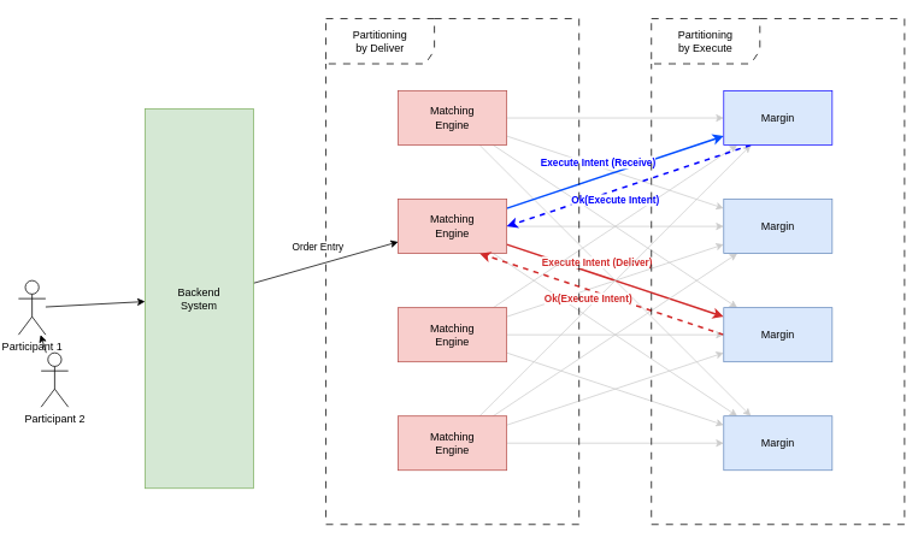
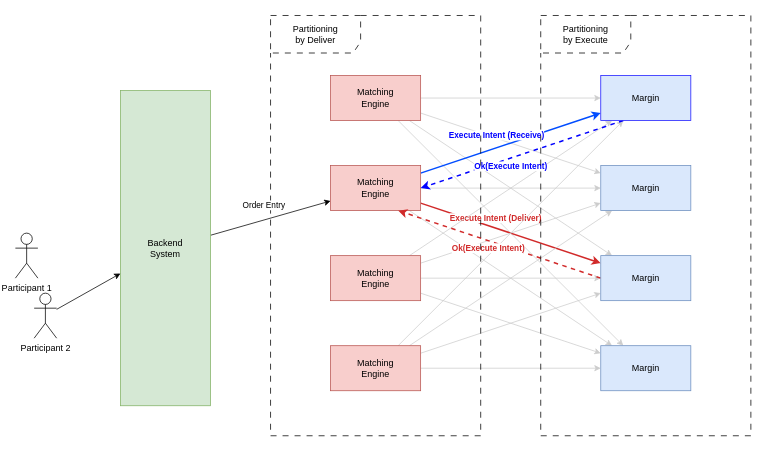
  <mxCell id="0" />
  <mxCell id="1" parent="0" />
  <mxCell id="2" style="rounded=0;orthogonalLoop=1;jettySize=auto;html=1;strokeColor=#CCCCCC;" edge="1" parent="1" source="6" target="25"><mxGeometry relative="1" as="geometry" /></mxCell>
  <mxCell id="3" style="rounded=0;orthogonalLoop=1;jettySize=auto;html=1;strokeColor=#CCCCCC;" edge="1" parent="1" source="6" target="26"><mxGeometry relative="1" as="geometry" /></mxCell>
  <mxCell id="4" style="rounded=0;orthogonalLoop=1;jettySize=auto;html=1;strokeColor=#CCCCCC;" edge="1" parent="1" source="6" target="28"><mxGeometry relative="1" as="geometry" /></mxCell>
  <mxCell id="5" style="rounded=0;orthogonalLoop=1;jettySize=auto;html=1;strokeColor=#CCCCCC;" edge="1" parent="1" source="6" target="29"><mxGeometry relative="1" as="geometry" /></mxCell>
  <mxCell id="6" value="Matching&lt;div&gt;Engine&lt;/div&gt;" style="rounded=0;whiteSpace=wrap;html=1;fillColor=#f8cecc;strokeColor=#b85450;" vertex="1" parent="1"><mxGeometry x="440" y="100" width="120" height="60" as="geometry" /></mxCell>
  <mxCell id="7" style="rounded=0;orthogonalLoop=1;jettySize=auto;html=1;strokeColor=#004cff;strokeWidth=2;" edge="1" parent="1" source="12" target="25"><mxGeometry relative="1" as="geometry" /></mxCell>
  <mxCell id="8" value="&lt;b style=&quot;&quot;&gt;&lt;font color=&quot;#0000ff&quot;&gt;Execute Intent (Receive)&lt;/font&gt;&lt;/b&gt;" style="edgeLabel;html=1;align=center;verticalAlign=middle;resizable=0;points=[];" vertex="1" connectable="0" parent="7"><mxGeometry x="0.16" relative="1" as="geometry"><mxPoint x="-39" y="-4" as="offset" /></mxGeometry></mxCell>
  <mxCell id="9" style="rounded=0;orthogonalLoop=1;jettySize=auto;html=1;strokeColor=#CCCCCC;" edge="1" parent="1" source="12" target="26"><mxGeometry relative="1" as="geometry" /></mxCell>
  <mxCell id="10" value="&lt;font color=&quot;#d12a2a&quot;&gt;&lt;b&gt;Execute Intent (Deliver)&lt;/b&gt;&lt;/font&gt;" style="rounded=0;orthogonalLoop=1;jettySize=auto;html=1;strokeColor=#D12A2A;strokeWidth=2;" edge="1" parent="1" source="12" target="28"><mxGeometry x="-0.2" y="13" relative="1" as="geometry"><mxPoint as="offset" /></mxGeometry></mxCell>
  <mxCell id="11" style="rounded=0;orthogonalLoop=1;jettySize=auto;html=1;strokeColor=#CCCCCC;" edge="1" parent="1" source="12" target="29"><mxGeometry relative="1" as="geometry" /></mxCell>
  <mxCell id="12" value="Matching&lt;div&gt;Engine&lt;/div&gt;" style="rounded=0;whiteSpace=wrap;html=1;fillColor=#f8cecc;strokeColor=#b85450;" vertex="1" parent="1"><mxGeometry x="440" y="220" width="120" height="60" as="geometry" /></mxCell>
  <mxCell id="13" style="rounded=0;orthogonalLoop=1;jettySize=auto;html=1;strokeColor=#CCCCCC;" edge="1" parent="1" source="17" target="25"><mxGeometry relative="1" as="geometry" /></mxCell>
  <mxCell id="14" style="rounded=0;orthogonalLoop=1;jettySize=auto;html=1;strokeColor=#CCCCCC;" edge="1" parent="1" source="17" target="26"><mxGeometry relative="1" as="geometry" /></mxCell>
  <mxCell id="15" style="rounded=0;orthogonalLoop=1;jettySize=auto;html=1;strokeColor=#CCCCCC;" edge="1" parent="1" source="17" target="28"><mxGeometry relative="1" as="geometry" /></mxCell>
  <mxCell id="16" style="rounded=0;orthogonalLoop=1;jettySize=auto;html=1;strokeColor=#CCCCCC;" edge="1" parent="1" source="17" target="29"><mxGeometry relative="1" as="geometry" /></mxCell>
  <mxCell id="17" value="Matching&lt;div&gt;Engine&lt;/div&gt;" style="rounded=0;whiteSpace=wrap;html=1;fillColor=#f8cecc;strokeColor=#b85450;" vertex="1" parent="1"><mxGeometry x="440" y="340" width="120" height="60" as="geometry" /></mxCell>
  <mxCell id="18" style="rounded=0;orthogonalLoop=1;jettySize=auto;html=1;strokeColor=#CCCCCC;" edge="1" parent="1" source="22" target="25"><mxGeometry relative="1" as="geometry" /></mxCell>
  <mxCell id="19" style="rounded=0;orthogonalLoop=1;jettySize=auto;html=1;strokeColor=#CCCCCC;" edge="1" parent="1" source="22" target="26"><mxGeometry relative="1" as="geometry" /></mxCell>
  <mxCell id="20" style="rounded=0;orthogonalLoop=1;jettySize=auto;html=1;strokeColor=#CCCCCC;" edge="1" parent="1" source="22" target="28"><mxGeometry relative="1" as="geometry" /></mxCell>
  <mxCell id="21" style="edgeStyle=orthogonalEdgeStyle;rounded=0;orthogonalLoop=1;jettySize=auto;html=1;strokeColor=#CCCCCC;" edge="1" parent="1" source="22" target="29"><mxGeometry relative="1" as="geometry" /></mxCell>
  <mxCell id="22" value="Matching&lt;div&gt;Engine&lt;/div&gt;" style="rounded=0;whiteSpace=wrap;html=1;fillColor=#f8cecc;strokeColor=#b85450;" vertex="1" parent="1"><mxGeometry x="440" y="460" width="120" height="60" as="geometry" /></mxCell>
  <mxCell id="23" style="rounded=0;orthogonalLoop=1;jettySize=auto;html=1;strokeColor=#0000FF;dashed=1;exitX=0.25;exitY=1;exitDx=0;exitDy=0;entryX=1;entryY=0.5;entryDx=0;entryDy=0;strokeWidth=2;" edge="1" parent="1" source="25" target="12"><mxGeometry relative="1" as="geometry" /></mxCell>
  <mxCell id="24" value="&lt;font color=&quot;#0000ff&quot;&gt;&lt;b&gt;Ok(Execute Intent)&lt;/b&gt;&lt;/font&gt;" style="edgeLabel;html=1;align=center;verticalAlign=middle;resizable=0;points=[];labelBackgroundColor=default;" vertex="1" connectable="0" parent="23"><mxGeometry x="0.256" y="1" relative="1" as="geometry"><mxPoint x="19" y="3" as="offset" /></mxGeometry></mxCell>
  <mxCell id="25" value="Margin" style="rounded=0;whiteSpace=wrap;html=1;fillColor=#dae8fc;strokeColor=#1814ff;" vertex="1" parent="1"><mxGeometry x="800" y="100" width="120" height="60" as="geometry" /></mxCell>
  <mxCell id="26" value="Margin" style="rounded=0;whiteSpace=wrap;html=1;fillColor=#dae8fc;strokeColor=#6c8ebf;" vertex="1" parent="1"><mxGeometry x="800" y="220" width="120" height="60" as="geometry" /></mxCell>
  <mxCell id="27" value="&lt;font color=&quot;#d12a2a&quot;&gt;&lt;b&gt;Ok(Execute Intent)&lt;/b&gt;&lt;/font&gt;" style="rounded=0;orthogonalLoop=1;jettySize=auto;html=1;exitX=0;exitY=0.5;exitDx=0;exitDy=0;entryX=0.75;entryY=1;entryDx=0;entryDy=0;strokeColor=#D12A2A;strokeWidth=2;dashed=1;" edge="1" parent="1" source="28" target="12"><mxGeometry x="0.089" y="9" relative="1" as="geometry"><mxPoint as="offset" /></mxGeometry></mxCell>
  <mxCell id="28" value="Margin" style="rounded=0;whiteSpace=wrap;html=1;fillColor=#dae8fc;strokeColor=#6c8ebf;" vertex="1" parent="1"><mxGeometry x="800" y="340" width="120" height="60" as="geometry" /></mxCell>
  <mxCell id="29" value="Margin" style="rounded=0;whiteSpace=wrap;html=1;fillColor=#dae8fc;strokeColor=#6c8ebf;" vertex="1" parent="1"><mxGeometry x="800" y="460" width="120" height="60" as="geometry" /></mxCell>
  <mxCell id="30" value="Partitioning&lt;div&gt;by Deliver&lt;/div&gt;" style="shape=umlFrame;whiteSpace=wrap;html=1;pointerEvents=0;width=120;height=50;dashed=1;dashPattern=8 8;" vertex="1" parent="1"><mxGeometry x="360" y="20" width="280" height="560" as="geometry" /></mxCell>
  <mxCell id="31" value="Partitioning&lt;div&gt;&lt;span style=&quot;background-color: initial;&quot;&gt;by&amp;nbsp;&lt;/span&gt;&lt;span style=&quot;background-color: initial;&quot;&gt;Execute&lt;/span&gt;&lt;/div&gt;" style="shape=umlFrame;whiteSpace=wrap;html=1;pointerEvents=0;width=120;height=50;dashed=1;dashPattern=8 8;" vertex="1" parent="1"><mxGeometry x="720" y="20" width="280" height="560" as="geometry" /></mxCell>
  <mxCell id="32" style="rounded=0;orthogonalLoop=1;jettySize=auto;html=1;" edge="1" parent="1" source="34" target="12"><mxGeometry relative="1" as="geometry" /></mxCell>
  <mxCell id="33" value="Order Entry" style="edgeLabel;html=1;align=center;verticalAlign=middle;resizable=0;points=[];" vertex="1" connectable="0" parent="32"><mxGeometry x="-0.411" y="2" relative="1" as="geometry"><mxPoint x="24" y="-25" as="offset" /></mxGeometry></mxCell>
  <mxCell id="34" value="Backend&lt;div&gt;System&lt;/div&gt;" style="rounded=0;whiteSpace=wrap;html=1;fillColor=#d5e8d4;strokeColor=#82b366;" vertex="1" parent="1"><mxGeometry x="160" y="120" width="120" height="420" as="geometry" /></mxCell>
- <mxCell id="35" style="rounded=0;orthogonalLoop=1;jettySize=auto;html=1;" edge="1" parent="1" source="36" target="34"><mxGeometry relative="1" as="geometry" /></mxCell>
  <mxCell id="36" value="Participant 1" style="shape=umlActor;verticalLabelPosition=bottom;verticalAlign=top;html=1;" vertex="1" parent="1"><mxGeometry x="20" y="310" width="30" height="60" as="geometry" /></mxCell>
- <mxCell id="37" style="rounded=0;orthogonalLoop=1;jettySize=auto;html=1;" edge="1" parent="1" source="38" target="36"><mxGeometry relative="1" as="geometry" /></mxCell>
+ <mxCell id="37" style="rounded=0;orthogonalLoop=1;jettySize=auto;html=1;" edge="1" parent="1" source="38" target="34"><mxGeometry relative="1" as="geometry" /></mxCell>
  <mxCell id="38" value="Participant 2" style="shape=umlActor;verticalLabelPosition=bottom;verticalAlign=top;html=1;" vertex="1" parent="1"><mxGeometry x="45" y="390" width="30" height="60" as="geometry" /></mxCell>
